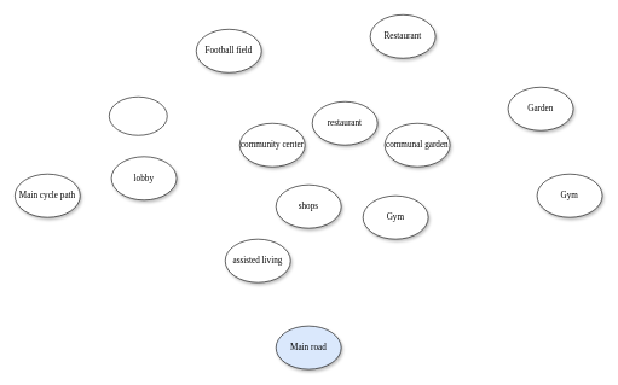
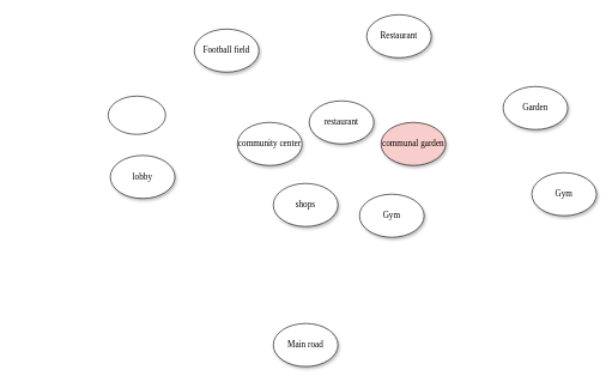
  <mxCell id="0" />
  <mxCell id="1" parent="0" />
  <mxCell id="2" value="Restaurant" style="ellipse;whiteSpace=wrap;html=1;rounded=0;shadow=1;comic=0;labelBackgroundColor=none;strokeWidth=1;fontFamily=Verdana;fontSize=12;align=center;" parent="1" vertex="1"><mxGeometry x="510" y="20" width="90" height="60" as="geometry" /></mxCell>
  <mxCell id="3" value="Garden" style="ellipse;whiteSpace=wrap;html=1;rounded=0;shadow=1;comic=0;labelBackgroundColor=none;strokeWidth=1;fontFamily=Verdana;fontSize=12;align=center;" vertex="1" parent="1"><mxGeometry x="700" y="120" width="90" height="60" as="geometry" /></mxCell>
  <mxCell id="4" value="Gym" style="ellipse;whiteSpace=wrap;html=1;rounded=0;shadow=1;comic=0;labelBackgroundColor=none;strokeWidth=1;fontFamily=Verdana;fontSize=12;align=center;" vertex="1" parent="1"><mxGeometry x="740" y="240" width="90" height="60" as="geometry" /></mxCell>
- <mxCell id="5" value="Main road" style="ellipse;whiteSpace=wrap;html=1;rounded=0;shadow=1;comic=0;labelBackgroundColor=none;strokeWidth=1;fontFamily=Verdana;fontSize=12;align=center;fillColor=#dae8fc;" vertex="1" parent="1"><mxGeometry x="380" y="450" width="90" height="60" as="geometry" /></mxCell>
- <mxCell id="6" value="Main cycle path" style="ellipse;whiteSpace=wrap;html=1;rounded=0;shadow=1;comic=0;labelBackgroundColor=none;strokeWidth=1;fontFamily=Verdana;fontSize=12;align=center;" vertex="1" parent="1"><mxGeometry x="20" y="240" width="90" height="60" as="geometry" /></mxCell>
+ <mxCell id="5" value="Main road" style="ellipse;whiteSpace=wrap;html=1;rounded=0;shadow=1;comic=0;labelBackgroundColor=none;strokeWidth=1;fontFamily=Verdana;fontSize=12;align=center;" vertex="1" parent="1"><mxGeometry x="380" y="450" width="90" height="60" as="geometry" /></mxCell>
  <mxCell id="7" value="community center" style="ellipse;whiteSpace=wrap;html=1;rounded=0;shadow=1;comic=0;labelBackgroundColor=none;strokeWidth=1;fontFamily=Verdana;fontSize=12;align=center;" vertex="1" parent="1"><mxGeometry x="330" y="170" width="90" height="60" as="geometry" /></mxCell>
  <mxCell id="8" value="Football field" style="ellipse;whiteSpace=wrap;html=1;rounded=0;shadow=1;comic=0;labelBackgroundColor=none;strokeWidth=1;fontFamily=Verdana;fontSize=12;align=center;" vertex="1" parent="1"><mxGeometry x="270" y="40" width="90" height="60" as="geometry" /></mxCell>
- <mxCell id="9" value="communal garden" style="ellipse;whiteSpace=wrap;html=1;rounded=0;shadow=1;comic=0;labelBackgroundColor=none;strokeWidth=1;fontFamily=Verdana;fontSize=12;align=center;" vertex="1" parent="1"><mxGeometry x="530" y="170" width="90" height="60" as="geometry" /></mxCell>
+ <mxCell id="9" value="communal garden" style="ellipse;whiteSpace=wrap;html=1;rounded=0;shadow=1;comic=0;labelBackgroundColor=none;strokeWidth=1;fontFamily=Verdana;fontSize=12;align=center;fillColor=#f8cecc;" vertex="1" parent="1"><mxGeometry x="530" y="170" width="90" height="60" as="geometry" /></mxCell>
  <mxCell id="10" value="restaurant" style="ellipse;whiteSpace=wrap;html=1;rounded=0;shadow=1;comic=0;labelBackgroundColor=none;strokeWidth=1;fontFamily=Verdana;fontSize=12;align=center;" vertex="1" parent="1"><mxGeometry x="430" y="140" width="90" height="60" as="geometry" /></mxCell>
  <mxCell id="11" value="Gym" style="ellipse;whiteSpace=wrap;html=1;rounded=0;shadow=1;comic=0;labelBackgroundColor=none;strokeWidth=1;fontFamily=Verdana;fontSize=12;align=center;" vertex="1" parent="1"><mxGeometry x="500" y="270" width="90" height="60" as="geometry" /></mxCell>
  <mxCell id="12" value="shops" style="ellipse;whiteSpace=wrap;html=1;rounded=0;shadow=1;comic=0;labelBackgroundColor=none;strokeWidth=1;fontFamily=Verdana;fontSize=12;align=center;" vertex="1" parent="1"><mxGeometry x="380" y="255" width="90" height="60" as="geometry" /></mxCell>
  <mxCell id="13" value="lobby" style="ellipse;whiteSpace=wrap;html=1;rounded=0;shadow=1;comic=0;labelBackgroundColor=none;strokeWidth=1;fontFamily=Verdana;fontSize=12;align=center;" vertex="1" parent="1"><mxGeometry x="153" y="216" width="90" height="60" as="geometry" /></mxCell>
- <mxCell id="14" value="assisted living" style="ellipse;whiteSpace=wrap;html=1;rounded=0;shadow=1;comic=0;labelBackgroundColor=none;strokeWidth=1;fontFamily=Verdana;fontSize=12;align=center;" vertex="1" parent="1"><mxGeometry x="310" y="330" width="90" height="60" as="geometry" /></mxCell>
  <mxCell id="15" value="" style="ellipse;whiteSpace=wrap;html=1;" vertex="1" parent="1"><mxGeometry x="150" y="133.33" width="80" height="53.33" as="geometry" /></mxCell>
